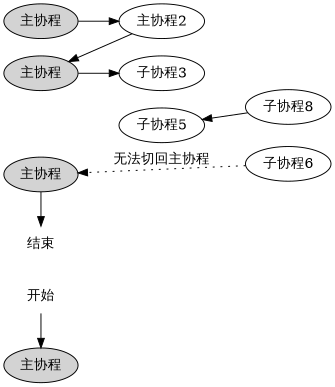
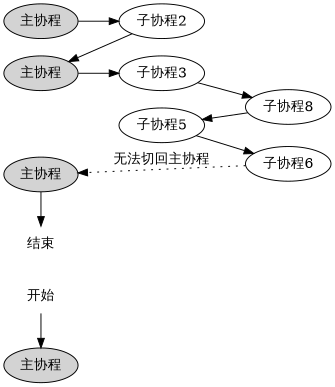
  digraph {
    rankdir=LR
    n1 [label="开始" shape=none]
    n2 [label="主协程" style=filled]
    n3 [label="主协程" style=filled]
    n4 [label="主协程" style=filled]
    n5 [label="主协程" style=filled]
    n6 [label="结束" shape=none]
-   n7 [label="主协程2"]
+   n7 [label="子协程2"]
    n8 [label="子协程3"]
    n9 [label="子协程5"]
    n10 [label="子协程8"]
    n11 [label="子协程6"]
    subgraph sub_1 {
      rank=same
      n1
      n2
      n3
      n4
      n5
      n6
    }
    subgraph sub_2 {
      rank=same
      n7
      n8
      n9
    }
    subgraph sub_3 {
      rank=same
      n10
      n11
    }
    n1 -> n2
    n3 -> n7
    n4 -> n8
    n5 -> n6
    n7 -> n4
+   n8 -> n10
+   n9 -> n11
    n10 -> n9
    n11 -> n5 [label="无法切回主协程" style=dotted]
  }
